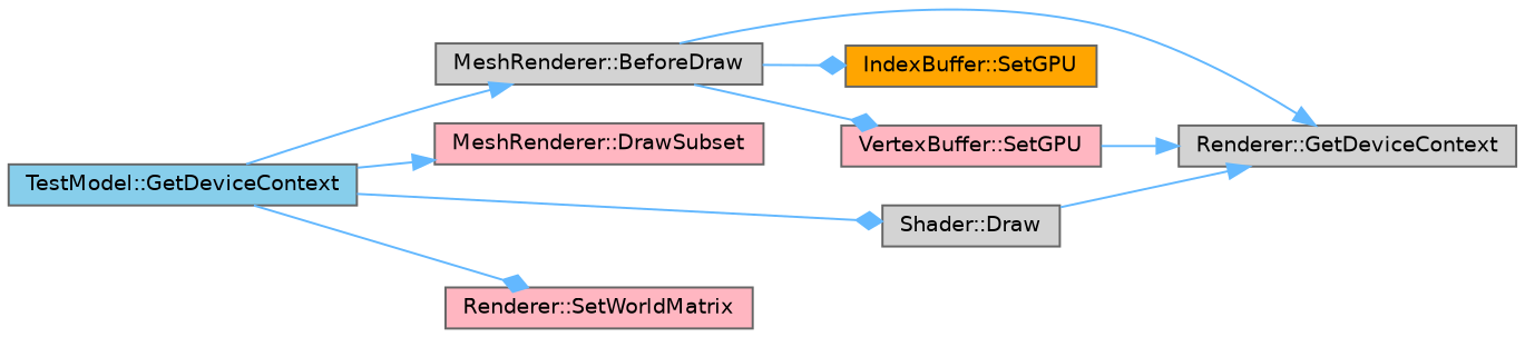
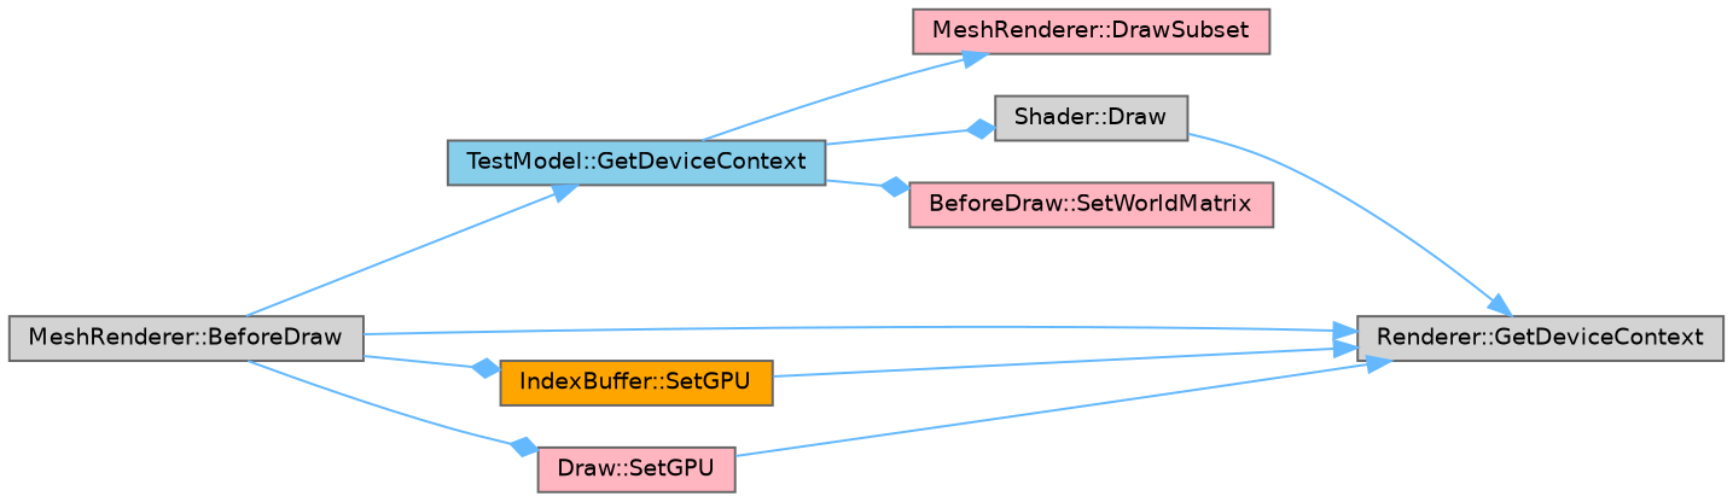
  digraph {
    rankdir=LR
    node [color=grey40 fillcolor=lightgrey fontname=Helvetica fontsize=10 shape=box style=filled]
    edge [arrowhead=normal color=steelblue1 fontname=Helvetica fontsize=10 labelfontname=Helvetica labelfontsize=10 style=solid]
    n1 [color=gray40 fillcolor=skyblue fontcolor=black height=0.2 label="TestModel::GetDeviceContext" width=0.4]
    n2 [height=0.2 label="MeshRenderer::BeforeDraw" width=0.4]
    n3 [fillcolor=lightpink height=0.2 label="MeshRenderer::DrawSubset" width=0.4]
    n4 [height=0.2 label="Shader::Draw" width=0.4]
-   n5 [fillcolor=lightpink height=0.2 label="Renderer::SetWorldMatrix" width=0.4]
+   n5 [fillcolor=lightpink height=0.2 label="BeforeDraw::SetWorldMatrix" width=0.4]
    n6 [height=0.2 label="Renderer::GetDeviceContext" width=0.4]
    n7 [fillcolor=orange height=0.2 label="IndexBuffer::SetGPU" width=0.4]
-   n8 [fillcolor=lightpink height=0.2 label="VertexBuffer::SetGPU" width=0.4]
-   n1 -> n2
+   n8 [fillcolor=lightpink height=0.2 label="Draw::SetGPU" width=0.4]
+   n2 -> n1
    n1 -> n3
    n1 -> n4 [arrowhead=diamond]
    n1 -> n5 [arrowhead=diamond]
    n2 -> n6
    n2 -> n7 [arrowhead=diamond]
    n2 -> n8 [arrowhead=diamond]
    n4 -> n6
+   n7 -> n6
    n8 -> n6
  }
